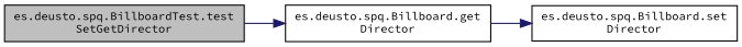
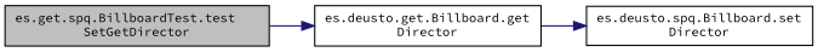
  digraph {
    fontname="Source Code Pro"
    rankdir=LR
    node [color=black fillcolor=white fontname="Source Code Pro" fontsize=10 shape=record style=filled]
    edge [color=midnightblue fontname="Source Code Pro" fontsize=10 labelfontname=Helvetica labelfontsize=10 style=solid]
-   n1 [fillcolor=grey75 fontcolor=black height=0.2 label="es.deusto.spq.BillboardTest.test\lSetGetDirector" width=0.4]
-   n2 [height=0.2 label="es.deusto.spq.Billboard.get\lDirector" width=0.4]
+   n1 [fillcolor=grey75 fontcolor=black height=0.2 label="es.get.spq.BillboardTest.test\lSetGetDirector" width=0.4]
+   n2 [height=0.2 label="es.deusto.get.Billboard.get\lDirector" width=0.4]
    n3 [height=0.2 label="es.deusto.spq.Billboard.set\lDirector" width=0.4]
    n1 -> n2
    n2 -> n3
  }
